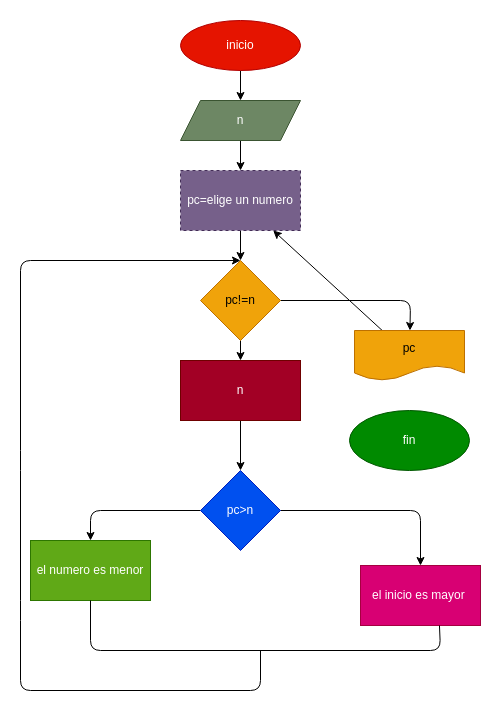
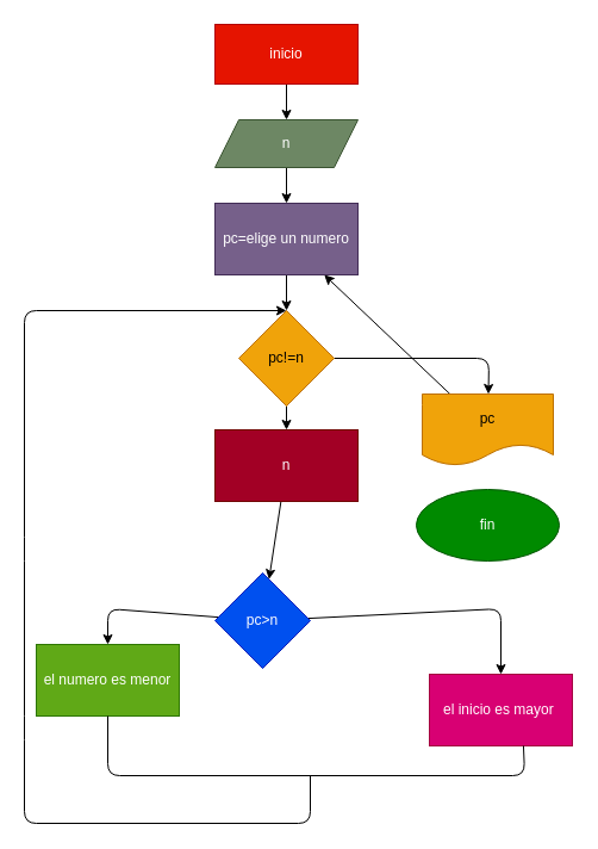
  <mxCell id="0" />
  <mxCell id="1" parent="0" />
  <mxCell id="2" value="" style="edgeStyle=none;html=1;" edge="1" parent="1" source="3" target="5"><mxGeometry relative="1" as="geometry" /></mxCell>
- <mxCell id="3" value="inicio" style="ellipse;whiteSpace=wrap;html=1;fillColor=#e51400;fontColor=#ffffff;strokeColor=#B20000;" vertex="1" parent="1"><mxGeometry x="180" y="20" width="120" height="50" as="geometry" /></mxCell>
+ <mxCell id="3" value="inicio" style="whiteSpace=wrap;html=1;fillColor=#e51400;fontColor=#ffffff;strokeColor=#B20000;rounded=0;" vertex="1" parent="1"><mxGeometry x="180" y="20" width="120" height="50" as="geometry" /></mxCell>
  <mxCell id="4" value="" style="edgeStyle=none;html=1;" edge="1" parent="1" source="5" target="7"><mxGeometry relative="1" as="geometry" /></mxCell>
  <mxCell id="5" value="n" style="shape=parallelogram;perimeter=parallelogramPerimeter;whiteSpace=wrap;html=1;fixedSize=1;fillColor=#6d8764;fontColor=#ffffff;strokeColor=#3A5431;" vertex="1" parent="1"><mxGeometry x="180" y="100" width="120" height="40" as="geometry" /></mxCell>
  <mxCell id="6" value="" style="edgeStyle=none;html=1;" edge="1" parent="1" source="7" target="10"><mxGeometry relative="1" as="geometry" /></mxCell>
- <mxCell id="7" value="pc=elige un numero" style="whiteSpace=wrap;html=1;fillColor=#76608a;fontColor=#ffffff;strokeColor=#432D57;dashed=1;" vertex="1" parent="1"><mxGeometry x="180" y="170" width="120" height="60" as="geometry" /></mxCell>
+ <mxCell id="7" value="pc=elige un numero" style="whiteSpace=wrap;html=1;fillColor=#76608a;fontColor=#ffffff;strokeColor=#432D57;" vertex="1" parent="1"><mxGeometry x="180" y="170" width="120" height="60" as="geometry" /></mxCell>
  <mxCell id="8" value="" style="edgeStyle=none;html=1;" edge="1" parent="1" source="10" target="12"><mxGeometry relative="1" as="geometry" /></mxCell>
  <mxCell id="9" value="" style="edgeStyle=none;html=1;" edge="1" parent="1" source="10" target="21"><mxGeometry relative="1" as="geometry"><Array as="points"><mxPoint x="410" y="300" /></Array></mxGeometry></mxCell>
  <mxCell id="10" value="pc!=n" style="rhombus;whiteSpace=wrap;html=1;fillColor=#f0a30a;fontColor=#000000;strokeColor=#BD7000;" vertex="1" parent="1"><mxGeometry x="200" y="260" width="80" height="80" as="geometry" /></mxCell>
  <mxCell id="11" value="" style="edgeStyle=none;html=1;" edge="1" parent="1" source="12" target="15"><mxGeometry relative="1" as="geometry" /></mxCell>
  <mxCell id="12" value="n" style="whiteSpace=wrap;html=1;fillColor=#a20025;fontColor=#ffffff;strokeColor=#6F0000;" vertex="1" parent="1"><mxGeometry x="180" y="360" width="120" height="60" as="geometry" /></mxCell>
  <mxCell id="13" value="" style="edgeStyle=none;html=1;" edge="1" parent="1" source="15" target="16"><mxGeometry relative="1" as="geometry"><Array as="points"><mxPoint x="420" y="510" /></Array></mxGeometry></mxCell>
  <mxCell id="14" value="" style="edgeStyle=none;html=1;" edge="1" parent="1" source="15" target="17"><mxGeometry relative="1" as="geometry"><Array as="points"><mxPoint x="90" y="510" /></Array></mxGeometry></mxCell>
- <mxCell id="15" value="pc&amp;gt;n" style="rhombus;whiteSpace=wrap;html=1;fillColor=#0050ef;fontColor=#ffffff;strokeColor=#001DBC;" vertex="1" parent="1"><mxGeometry x="200" y="470" width="80" height="80" as="geometry" /></mxCell>
+ <mxCell id="15" value="pc&amp;gt;n" style="rhombus;whiteSpace=wrap;html=1;fillColor=#0050ef;fontColor=#ffffff;strokeColor=#001DBC;" vertex="1" parent="1"><mxGeometry x="180" y="480" width="80" height="80" as="geometry" /></mxCell>
  <mxCell id="16" value="el inicio es mayor&amp;nbsp;" style="whiteSpace=wrap;html=1;fillColor=#d80073;fontColor=#ffffff;strokeColor=#A50040;" vertex="1" parent="1"><mxGeometry x="360" y="565" width="120" height="60" as="geometry" /></mxCell>
  <mxCell id="17" value="el numero es menor" style="whiteSpace=wrap;html=1;fillColor=#60a917;fontColor=#ffffff;strokeColor=#2D7600;" vertex="1" parent="1"><mxGeometry x="30" y="540" width="120" height="60" as="geometry" /></mxCell>
  <mxCell id="18" value="" style="endArrow=classic;html=1;entryX=0.5;entryY=0;entryDx=0;entryDy=0;" edge="1" parent="1" target="10"><mxGeometry width="50" height="50" relative="1" as="geometry"><mxPoint x="260" y="650" as="sourcePoint" /><mxPoint x="20" y="270" as="targetPoint" /><Array as="points"><mxPoint x="260" y="690" /><mxPoint x="20" y="690" /><mxPoint x="20" y="610" /><mxPoint x="20" y="460" /><mxPoint x="20" y="260" /></Array></mxGeometry></mxCell>
  <mxCell id="19" value="" style="endArrow=none;html=1;exitX=0.5;exitY=1;exitDx=0;exitDy=0;entryX=0.658;entryY=1;entryDx=0;entryDy=0;entryPerimeter=0;" edge="1" parent="1" source="17" target="16"><mxGeometry width="50" height="50" relative="1" as="geometry"><mxPoint x="120" y="650" as="sourcePoint" /><mxPoint x="170" y="600" as="targetPoint" /><Array as="points"><mxPoint x="90" y="650" /><mxPoint x="440" y="650" /></Array></mxGeometry></mxCell>
  <mxCell id="20" value="" style="edgeStyle=none;html=1;" edge="1" parent="1" source="21" target="7"><mxGeometry relative="1" as="geometry" /></mxCell>
- <mxCell id="21" value="pc" style="shape=document;whiteSpace=wrap;html=1;boundedLbl=1;fillColor=#f0a30a;strokeColor=#BD7000;fontColor=#000000;" vertex="1" parent="1"><mxGeometry x="354" y="330" width="110" height="50" as="geometry" /></mxCell>
+ <mxCell id="21" value="pc" style="shape=document;whiteSpace=wrap;html=1;boundedLbl=1;fillColor=#f0a30a;strokeColor=#BD7000;fontColor=#000000;" vertex="1" parent="1"><mxGeometry x="354" y="330" width="110" height="60" as="geometry" /></mxCell>
  <mxCell id="22" value="fin" style="ellipse;whiteSpace=wrap;html=1;fillColor=#008a00;strokeColor=#005700;fontColor=#ffffff;" vertex="1" parent="1"><mxGeometry x="349" y="410" width="120" height="60" as="geometry" /></mxCell>
